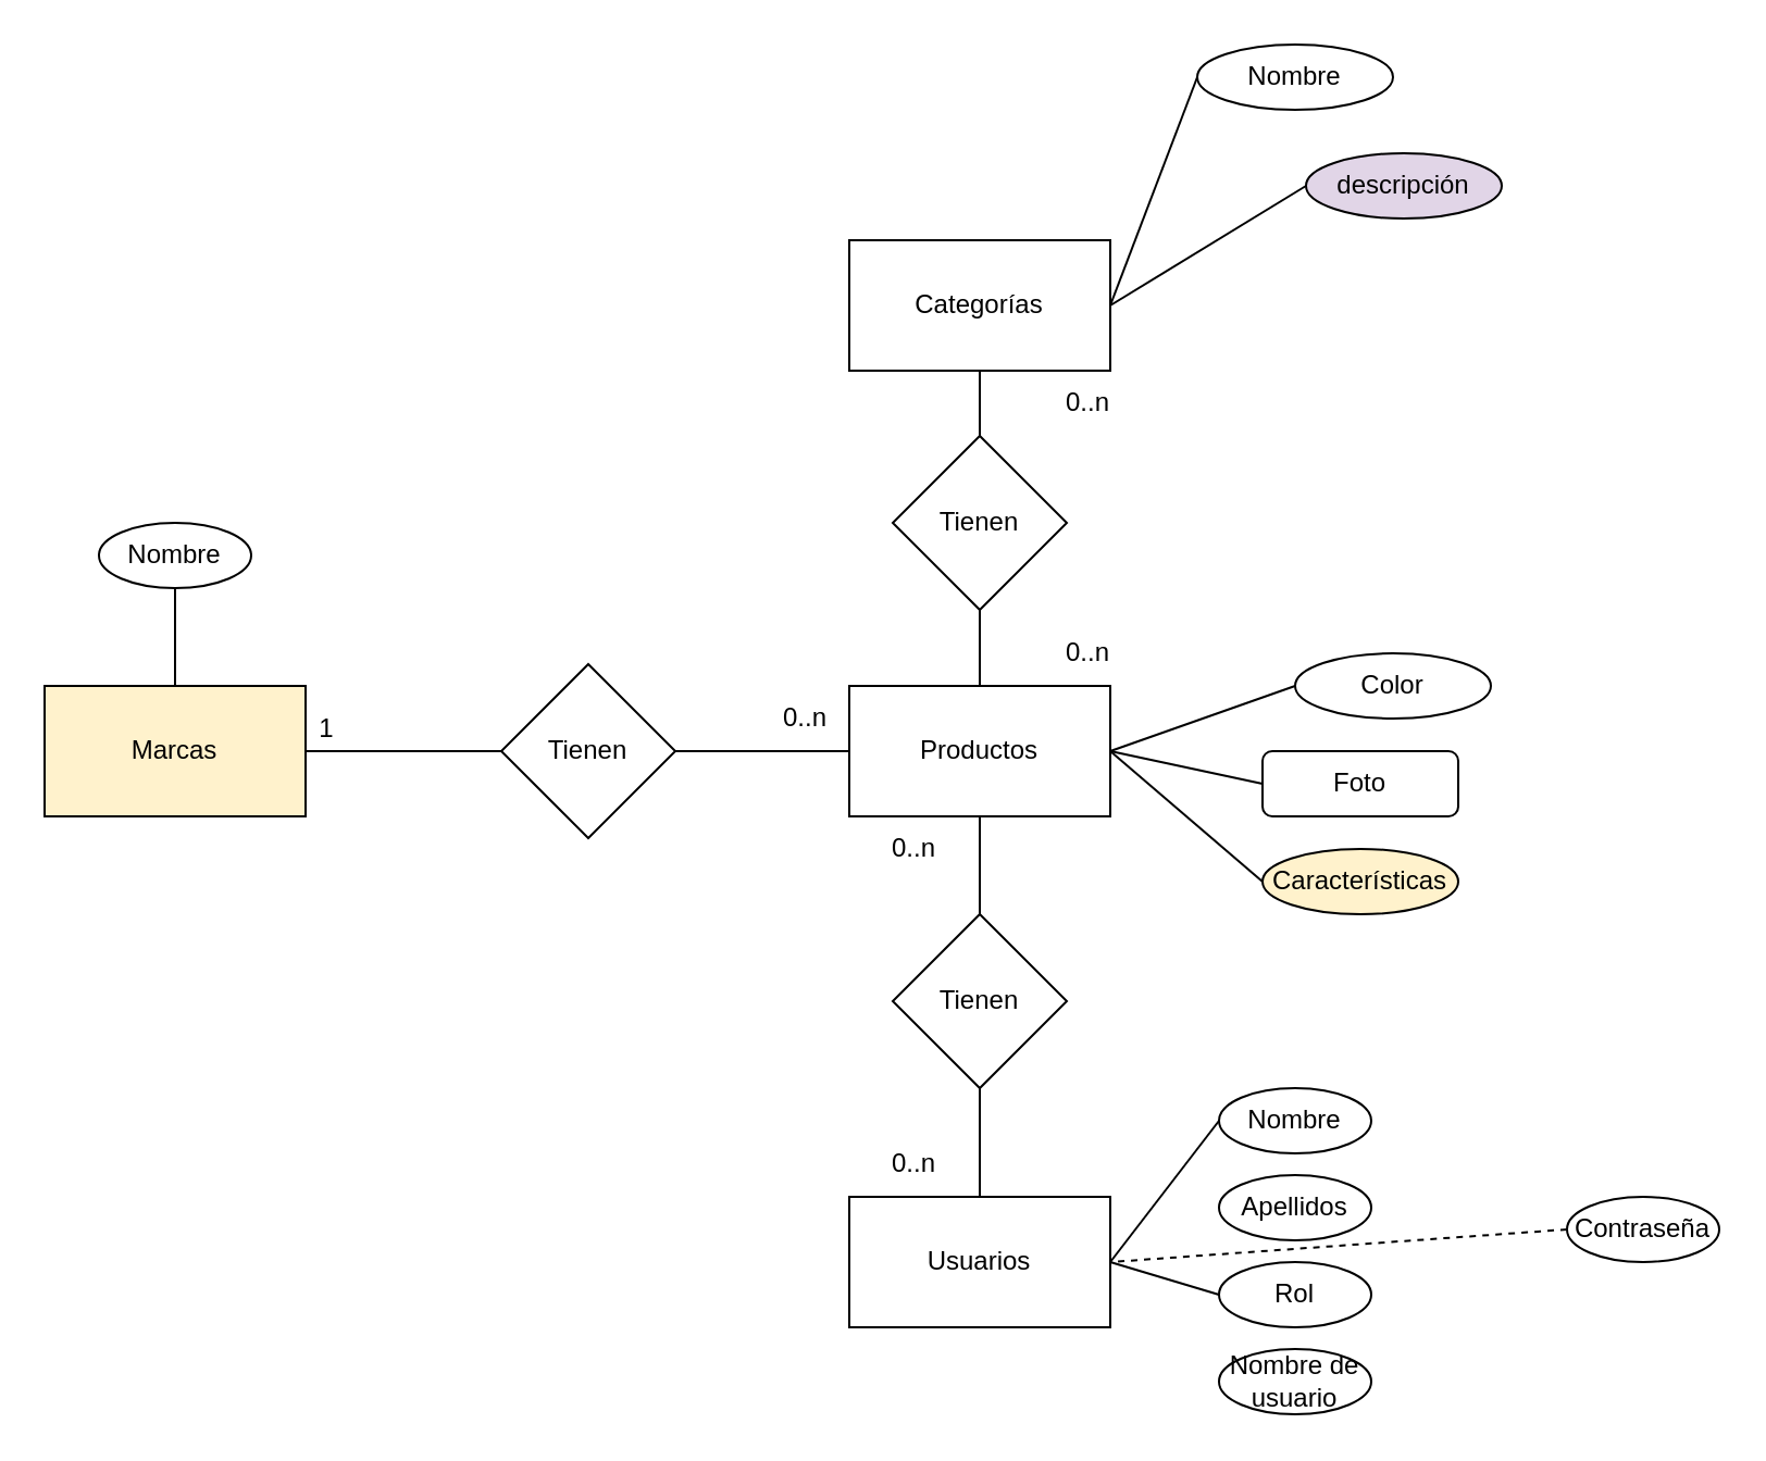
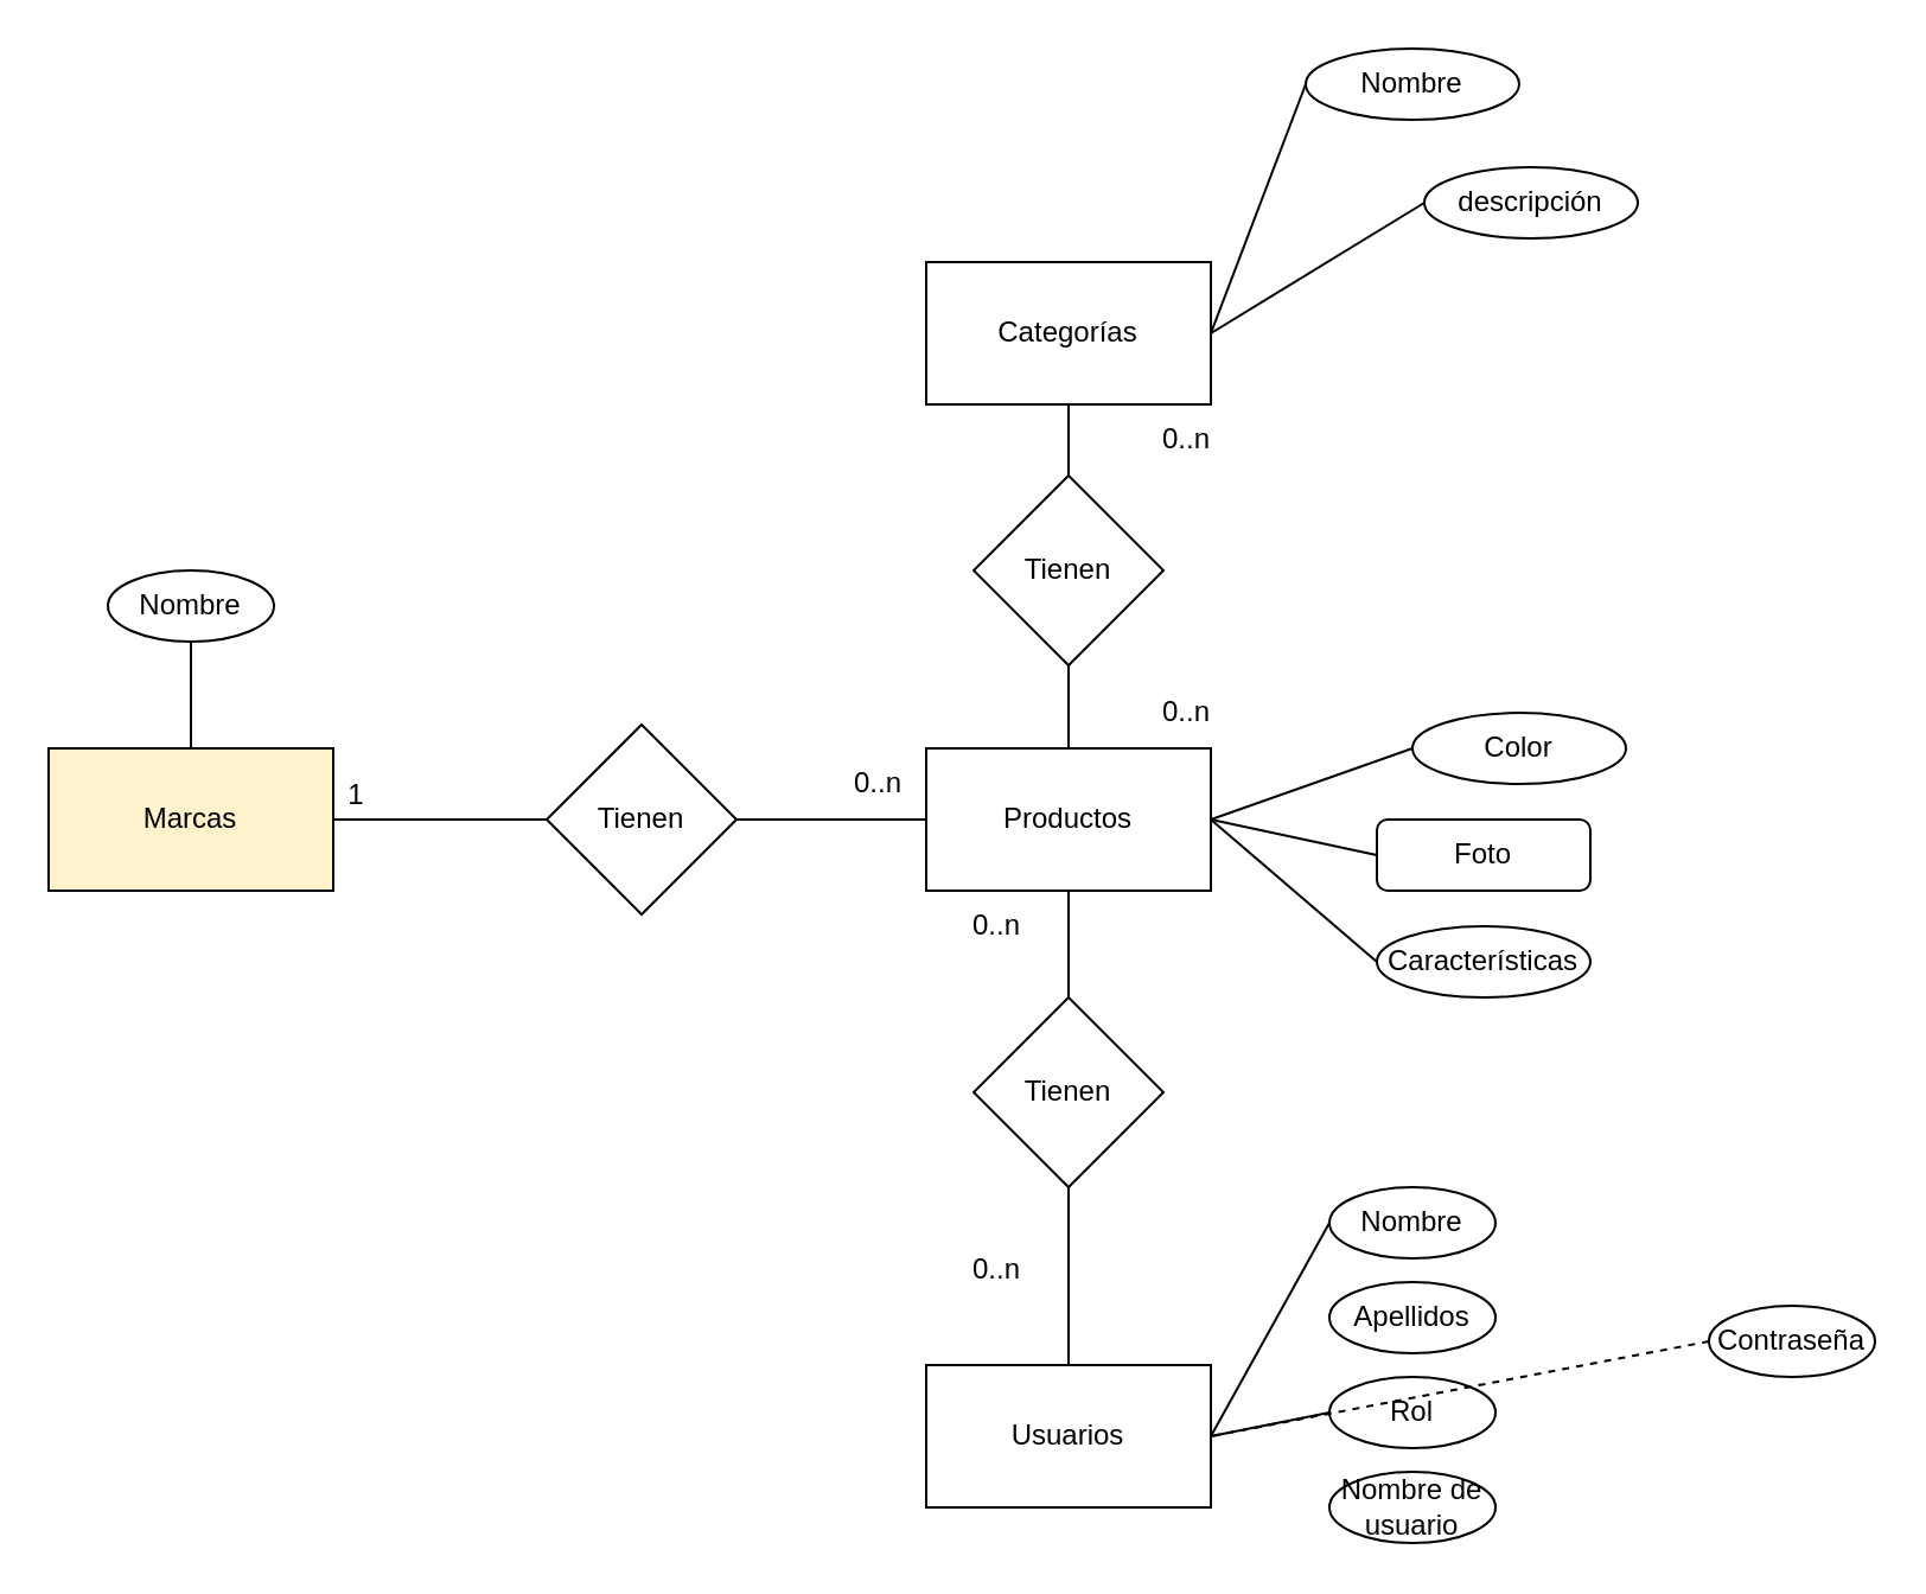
  <mxCell id="0" />
  <mxCell id="1" parent="0" />
  <mxCell id="2" value="Productos" style="rounded=0;whiteSpace=wrap;html=1;" parent="1" vertex="1"><mxGeometry x="390" y="315" width="120" height="60" as="geometry" /></mxCell>
- <mxCell id="3" value="Usuarios" style="rounded=0;whiteSpace=wrap;html=1;" parent="1" vertex="1"><mxGeometry x="390" y="550" width="120" height="60" as="geometry" /></mxCell>
+ <mxCell id="3" value="Usuarios" style="rounded=0;whiteSpace=wrap;html=1;" parent="1" vertex="1"><mxGeometry x="390" y="575" width="120" height="60" as="geometry" /></mxCell>
  <mxCell id="4" value="Marcas" style="rounded=0;whiteSpace=wrap;html=1;fillColor=#fff2cc;" parent="1" vertex="1"><mxGeometry x="20" y="315" width="120" height="60" as="geometry" /></mxCell>
  <mxCell id="5" value="Nombre" style="ellipse;whiteSpace=wrap;html=1;" parent="1" vertex="1"><mxGeometry x="45" y="240" width="70" height="30" as="geometry" /></mxCell>
  <mxCell id="6" value="" style="endArrow=none;html=1;rounded=0;entryX=0.5;entryY=1;entryDx=0;entryDy=0;exitX=0.5;exitY=0;exitDx=0;exitDy=0;" parent="1" source="4" target="5" edge="1"><mxGeometry width="50" height="50" relative="1" as="geometry"><mxPoint x="320" y="310" as="sourcePoint" /><mxPoint x="370" y="260" as="targetPoint" /></mxGeometry></mxCell>
  <mxCell id="7" value="Foto" style="whiteSpace=wrap;html=1;rounded=1;" parent="1" vertex="1"><mxGeometry x="580" y="345" width="90" height="30" as="geometry" /></mxCell>
  <mxCell id="8" value="Nombre" style="ellipse;whiteSpace=wrap;html=1;" parent="1" vertex="1"><mxGeometry x="550" y="20" width="90" height="30" as="geometry" /></mxCell>
  <mxCell id="9" value="Categorías" style="rounded=0;whiteSpace=wrap;html=1;" parent="1" vertex="1"><mxGeometry x="390" y="110" width="120" height="60" as="geometry" /></mxCell>
  <mxCell id="10" value="Color" style="ellipse;whiteSpace=wrap;html=1;" parent="1" vertex="1"><mxGeometry x="595" y="300" width="90" height="30" as="geometry" /></mxCell>
  <mxCell id="11" value="" style="endArrow=none;html=1;rounded=0;entryX=0;entryY=0.5;entryDx=0;entryDy=0;exitX=1;exitY=0.5;exitDx=0;exitDy=0;" parent="1" source="2" target="10" edge="1"><mxGeometry width="50" height="50" relative="1" as="geometry"><mxPoint x="520" y="370" as="sourcePoint" /><mxPoint x="530" y="450" as="targetPoint" /></mxGeometry></mxCell>
  <mxCell id="12" value="" style="endArrow=none;html=1;rounded=0;exitX=1;exitY=0.5;exitDx=0;exitDy=0;entryX=0;entryY=0.5;entryDx=0;entryDy=0;" parent="1" source="2" target="7" edge="1"><mxGeometry width="50" height="50" relative="1" as="geometry"><mxPoint x="510" y="470" as="sourcePoint" /><mxPoint x="560" y="420" as="targetPoint" /></mxGeometry></mxCell>
- <mxCell id="13" value="Características" style="ellipse;whiteSpace=wrap;html=1;fillColor=#fff2cc;" parent="1" vertex="1"><mxGeometry x="580" y="390" width="90" height="30" as="geometry" /></mxCell>
+ <mxCell id="13" value="Características" style="ellipse;whiteSpace=wrap;html=1;" parent="1" vertex="1"><mxGeometry x="580" y="390" width="90" height="30" as="geometry" /></mxCell>
  <mxCell id="14" value="" style="endArrow=none;html=1;rounded=0;exitX=0;exitY=0.5;exitDx=0;exitDy=0;entryX=1;entryY=0.5;entryDx=0;entryDy=0;" parent="1" source="13" target="2" edge="1"><mxGeometry width="50" height="50" relative="1" as="geometry"><mxPoint x="510" y="460" as="sourcePoint" /><mxPoint x="550" y="420" as="targetPoint" /></mxGeometry></mxCell>
  <mxCell id="15" value="Tienen" style="rhombus;whiteSpace=wrap;html=1;" parent="1" vertex="1"><mxGeometry x="230" y="305" width="80" height="80" as="geometry" /></mxCell>
- <mxCell id="16" value="descripción" style="ellipse;whiteSpace=wrap;html=1;fillColor=#e1d5e7;" parent="1" vertex="1"><mxGeometry x="600" y="70" width="90" height="30" as="geometry" /></mxCell>
+ <mxCell id="16" value="descripción" style="ellipse;whiteSpace=wrap;html=1;" parent="1" vertex="1"><mxGeometry x="600" y="70" width="90" height="30" as="geometry" /></mxCell>
  <mxCell id="17" value="" style="endArrow=none;html=1;rounded=0;entryX=0;entryY=0.5;entryDx=0;entryDy=0;exitX=1;exitY=0.5;exitDx=0;exitDy=0;" parent="1" source="9" target="8" edge="1"><mxGeometry width="50" height="50" relative="1" as="geometry"><mxPoint x="520" y="190" as="sourcePoint" /><mxPoint x="570" y="140" as="targetPoint" /></mxGeometry></mxCell>
  <mxCell id="18" value="" style="endArrow=none;html=1;rounded=0;entryX=0;entryY=0.5;entryDx=0;entryDy=0;exitX=1;exitY=0.5;exitDx=0;exitDy=0;" parent="1" source="9" target="16" edge="1"><mxGeometry width="50" height="50" relative="1" as="geometry"><mxPoint x="520" y="270" as="sourcePoint" /><mxPoint x="570" y="220" as="targetPoint" /></mxGeometry></mxCell>
  <mxCell id="19" value="Tienen" style="rhombus;whiteSpace=wrap;html=1;" parent="1" vertex="1"><mxGeometry x="410" y="420" width="80" height="80" as="geometry" /></mxCell>
  <mxCell id="20" value="Tienen" style="rhombus;whiteSpace=wrap;html=1;" parent="1" vertex="1"><mxGeometry x="410" y="200" width="80" height="80" as="geometry" /></mxCell>
  <mxCell id="21" value="Nombre" style="ellipse;whiteSpace=wrap;html=1;" parent="1" vertex="1"><mxGeometry x="560" y="500" width="70" height="30" as="geometry" /></mxCell>
  <mxCell id="22" value="Apellidos" style="ellipse;whiteSpace=wrap;html=1;" parent="1" vertex="1"><mxGeometry x="560" y="540" width="70" height="30" as="geometry" /></mxCell>
  <mxCell id="23" value="Rol" style="ellipse;whiteSpace=wrap;html=1;" parent="1" vertex="1"><mxGeometry x="560" y="580" width="70" height="30" as="geometry" /></mxCell>
  <mxCell id="24" value="Nombre de usuario" style="ellipse;whiteSpace=wrap;html=1;" parent="1" vertex="1"><mxGeometry x="560" y="620" width="70" height="30" as="geometry" /></mxCell>
  <mxCell id="25" value="" style="endArrow=none;html=1;rounded=0;exitX=1;exitY=0.5;exitDx=0;exitDy=0;entryX=0;entryY=0.5;entryDx=0;entryDy=0;" parent="1" source="4" target="15" edge="1"><mxGeometry width="50" height="50" relative="1" as="geometry"><mxPoint x="150" y="490" as="sourcePoint" /><mxPoint x="200" y="440" as="targetPoint" /></mxGeometry></mxCell>
  <mxCell id="26" value="" style="endArrow=none;html=1;rounded=0;entryX=1;entryY=0.5;entryDx=0;entryDy=0;exitX=0;exitY=0.5;exitDx=0;exitDy=0;" parent="1" source="2" target="15" edge="1"><mxGeometry width="50" height="50" relative="1" as="geometry"><mxPoint x="250" y="470" as="sourcePoint" /><mxPoint x="300" y="420" as="targetPoint" /></mxGeometry></mxCell>
  <mxCell id="27" value="0..n" style="text;html=1;align=center;verticalAlign=middle;whiteSpace=wrap;rounded=0;" parent="1" vertex="1"><mxGeometry x="340" y="315" width="60" height="30" as="geometry" /></mxCell>
  <mxCell id="28" value="1" style="text;html=1;align=center;verticalAlign=middle;whiteSpace=wrap;rounded=0;" parent="1" vertex="1"><mxGeometry x="120" y="320" width="60" height="30" as="geometry" /></mxCell>
  <mxCell id="29" value="" style="endArrow=none;html=1;rounded=0;exitX=0.5;exitY=0;exitDx=0;exitDy=0;entryX=0.5;entryY=1;entryDx=0;entryDy=0;" parent="1" source="2" target="20" edge="1"><mxGeometry width="50" height="50" relative="1" as="geometry"><mxPoint x="640" y="260" as="sourcePoint" /><mxPoint x="690" y="210" as="targetPoint" /></mxGeometry></mxCell>
  <mxCell id="30" value="" style="endArrow=none;html=1;rounded=0;exitX=0.5;exitY=0;exitDx=0;exitDy=0;entryX=0.5;entryY=1;entryDx=0;entryDy=0;" parent="1" source="20" target="9" edge="1"><mxGeometry width="50" height="50" relative="1" as="geometry"><mxPoint x="650" y="240" as="sourcePoint" /><mxPoint x="700" y="190" as="targetPoint" /></mxGeometry></mxCell>
  <mxCell id="31" value="0..n" style="text;html=1;align=center;verticalAlign=middle;whiteSpace=wrap;rounded=0;" parent="1" vertex="1"><mxGeometry x="470" y="170" width="60" height="30" as="geometry" /></mxCell>
  <mxCell id="32" value="0..n" style="text;html=1;align=center;verticalAlign=middle;whiteSpace=wrap;rounded=0;" parent="1" vertex="1"><mxGeometry x="470" y="285" width="60" height="30" as="geometry" /></mxCell>
  <mxCell id="33" value="" style="endArrow=none;html=1;rounded=0;entryX=0.5;entryY=1;entryDx=0;entryDy=0;" parent="1" source="19" target="2" edge="1"><mxGeometry width="50" height="50" relative="1" as="geometry"><mxPoint x="260" y="510" as="sourcePoint" /><mxPoint x="310" y="460" as="targetPoint" /></mxGeometry></mxCell>
  <mxCell id="34" value="" style="endArrow=none;html=1;rounded=0;entryX=0.5;entryY=1;entryDx=0;entryDy=0;exitX=0.5;exitY=0;exitDx=0;exitDy=0;" parent="1" source="3" target="19" edge="1"><mxGeometry width="50" height="50" relative="1" as="geometry"><mxPoint x="260" y="530" as="sourcePoint" /><mxPoint x="310" y="480" as="targetPoint" /></mxGeometry></mxCell>
  <mxCell id="35" value="0..n" style="text;html=1;align=center;verticalAlign=middle;whiteSpace=wrap;rounded=0;" parent="1" vertex="1"><mxGeometry x="390" y="375" width="60" height="30" as="geometry" /></mxCell>
  <mxCell id="36" value="0..n" style="text;html=1;align=center;verticalAlign=middle;whiteSpace=wrap;rounded=0;" parent="1" vertex="1"><mxGeometry x="390" y="520" width="60" height="30" as="geometry" /></mxCell>
  <mxCell id="37" value="" style="endArrow=none;html=1;rounded=0;entryX=0;entryY=0.5;entryDx=0;entryDy=0;exitX=1;exitY=0.5;exitDx=0;exitDy=0;" parent="1" source="3" target="21" edge="1"><mxGeometry width="50" height="50" relative="1" as="geometry"><mxPoint x="540" y="610" as="sourcePoint" /><mxPoint x="710" y="350" as="targetPoint" /></mxGeometry></mxCell>
  <mxCell id="38" value="" style="endArrow=none;html=1;rounded=0;entryX=0;entryY=0.5;entryDx=0;entryDy=0;exitX=1;exitY=0.5;exitDx=0;exitDy=0;" parent="1" source="3" target="23" edge="1"><mxGeometry width="50" height="50" relative="1" as="geometry"><mxPoint x="460" y="710" as="sourcePoint" /><mxPoint x="510" y="660" as="targetPoint" /></mxGeometry></mxCell>
  <mxCell id="39" value="" style="endArrow=none;html=1;rounded=0;entryX=1;entryY=0.5;entryDx=0;entryDy=0;exitX=0;exitY=0.5;exitDx=0;exitDy=0;dashed=1;" parent="1" source="40" target="3" edge="1"><mxGeometry width="50" height="50" relative="1" as="geometry"><mxPoint x="700" y="570" as="sourcePoint" /><mxPoint x="520" y="650" as="targetPoint" /></mxGeometry></mxCell>
  <mxCell id="40" value="Contraseña" style="ellipse;whiteSpace=wrap;html=1;" parent="1" vertex="1"><mxGeometry x="720" y="550" width="70" height="30" as="geometry" /></mxCell>
